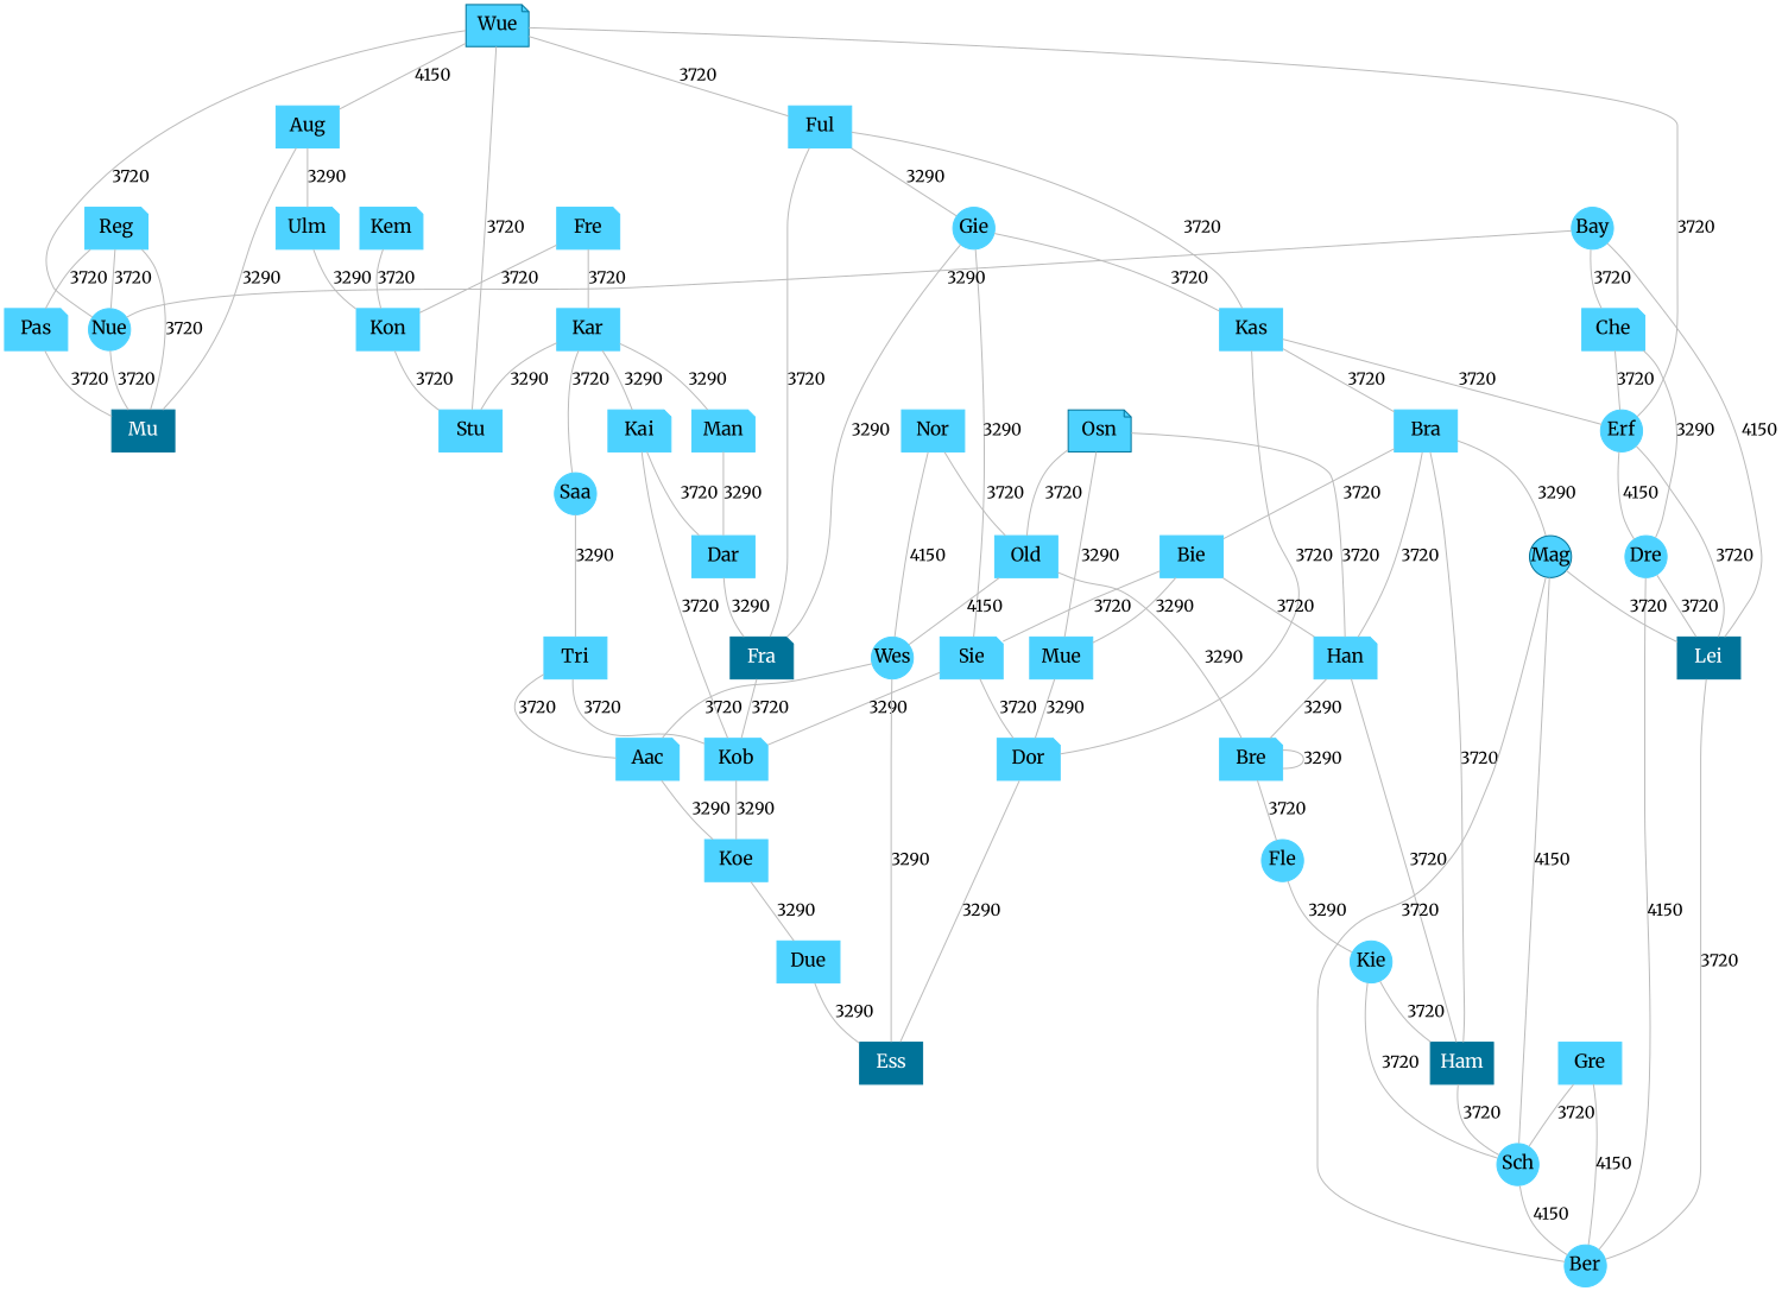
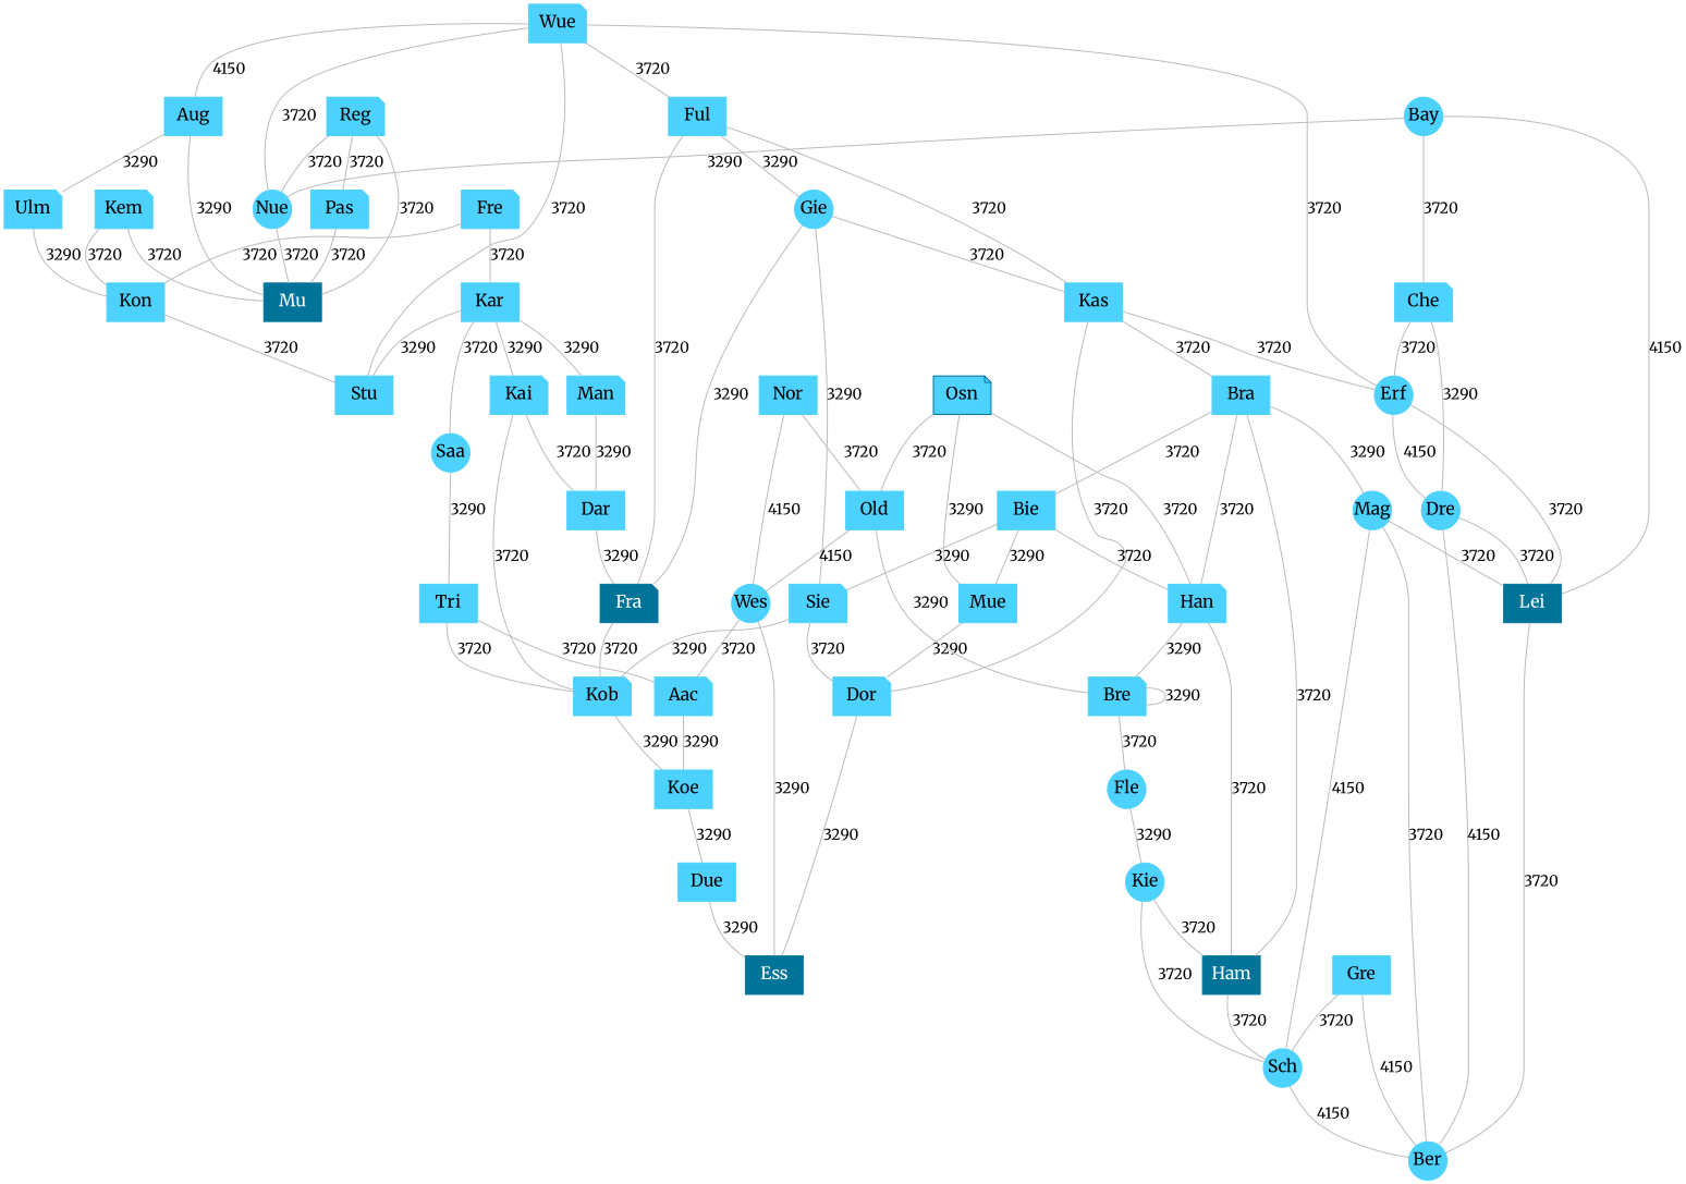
  graph {
    fontname=Merriweather
    node [color="#4dd2ff" fillcolor="#4dd2ff" fixedsize=true fontcolor=black fontname=Merriweather fontsize=16 shape=box style=filled]
    edge [color="#bbbbbb" fontname=Merriweather]
    Mu [color="#007399" fillcolor="#007399" fontcolor=white]
    Lei [color="#007399" fillcolor="#007399" fontcolor=white]
    Ber [shape=circle]
    Fra [color="#007399" fillcolor="#007399" fontcolor=white shape=note]
    Kob [shape=note]
    Koe
    Ham [color="#007399" fillcolor="#007399" fontcolor=white]
    Sch [shape=circle]
    Ess [color="#007399" fillcolor="#007399" fontcolor=white]
    Due
    Kie [shape=circle]
    Dar
    Gre
    Ful
    Gie [shape=circle]
    Kas
    Sie [shape=note]
    Erf [shape=circle]
    Dor [shape=note]
    Bra
    Nue [shape=circle]
    Bie
    Mue
    Han [shape=note]
    Bre [shape=note]
    Reg [shape=note]
    Pas [shape=note]
    Ulm [shape=note]
    Kon
-   Wue [color="#007399" shape=note]
+   Wue [shape=note]
    Stu
    Aug
    Dre [shape=circle]
    Old
    Wes [shape=circle]
    Fle [shape=circle]
    Aac [shape=note]
    Osn [color="#007399" shape=note]
    Kai [shape=note]
    Tri
    Fre [shape=note]
    Kar
    Saa [shape=circle]
    Man [shape=note]
-   Mag [color="#007399" shape=circle]
+   Mag [shape=circle]
    Nor
    Kem [shape=note]
    Bay [shape=circle]
    Che [shape=note]
    Lei -- Ber [label=3720]
    Fra -- Kob [label=3720]
    Kob -- Koe [label=3290]
    Koe -- Due [label=3290]
    Ham -- Sch [label=3720]
    Sch -- Ber [label=4150]
    Due -- Ess [label=3290]
    Kie -- Ham [label=3720]
    Kie -- Sch [label=3720]
    Dar -- Fra [label=3290]
    Gre -- Ber [label=4150]
    Gre -- Sch [label=3720]
    Ful -- Fra [label=3720]
    Ful -- Gie [label=3290]
    Ful -- Kas [label=3720]
    Gie -- Fra [label=3290]
    Gie -- Kas [label=3720]
    Gie -- Sie [label=3290]
    Kas -- Erf [label=3720]
    Kas -- Dor [label=3720]
    Kas -- Bra [label=3720]
    Sie -- Kob [label=3290]
    Sie -- Dor [label=3720]
    Erf -- Lei [label=3720]
    Erf -- Dre [label=4150]
    Dor -- Ess [label=3290]
    Bra -- Ham [label=3720]
    Bra -- Bie [label=3720]
    Bra -- Han [label=3720]
    Bra -- Mag [label=3290]
    Nue -- Mu [label=3720]
-   Bie -- Sie [label=3720]
+   Bie -- Sie [label=3290]
    Bie -- Mue [label=3290]
    Bie -- Han [label=3720]
    Mue -- Dor [label=3290]
    Han -- Ham [label=3720]
    Han -- Bre [label=3290]
    Bre -- Bre [label=3290]
    Bre -- Fle [label=3720]
    Reg -- Mu [label=3720]
    Reg -- Nue [label=3720]
    Reg -- Pas [label=3720]
    Pas -- Mu [label=3720]
    Ulm -- Kon [label=3290]
    Kon -- Stu [label=3720]
    Wue -- Ful [label=3720]
    Wue -- Erf [label=3720]
    Wue -- Nue [label=3720]
    Wue -- Stu [label=3720]
    Wue -- Aug [label=4150]
    Aug -- Mu [label=3290]
    Aug -- Ulm [label=3290]
    Dre -- Lei [label=3720]
    Dre -- Ber [label=4150]
    Old -- Bre [label=3290]
    Old -- Wes [label=4150]
    Wes -- Ess [label=3290]
    Wes -- Aac [label=3720]
    Fle -- Kie [label=3290]
    Aac -- Koe [label=3290]
    Osn -- Mue [label=3290]
    Osn -- Han [label=3720]
    Osn -- Old [label=3720]
    Kai -- Kob [label=3720]
    Kai -- Dar [label=3720]
    Tri -- Kob [label=3720]
    Tri -- Aac [label=3720]
    Fre -- Kon [label=3720]
    Fre -- Kar [label=3720]
    Kar -- Stu [label=3290]
    Kar -- Kai [label=3290]
    Kar -- Saa [label=3720]
    Kar -- Man [label=3290]
    Saa -- Tri [label=3290]
    Man -- Dar [label=3290]
    Mag -- Lei [label=3720]
    Mag -- Ber [label=3720]
    Mag -- Sch [label=4150]
    Nor -- Old [label=3720]
    Nor -- Wes [label=4150]
+   Kem -- Mu [label=3720]
    Kem -- Kon [label=3720]
    Bay -- Lei [label=4150]
    Bay -- Nue [label=3290]
    Bay -- Che [label=3720]
    Che -- Erf [label=3720]
    Che -- Dre [label=3290]
  }
